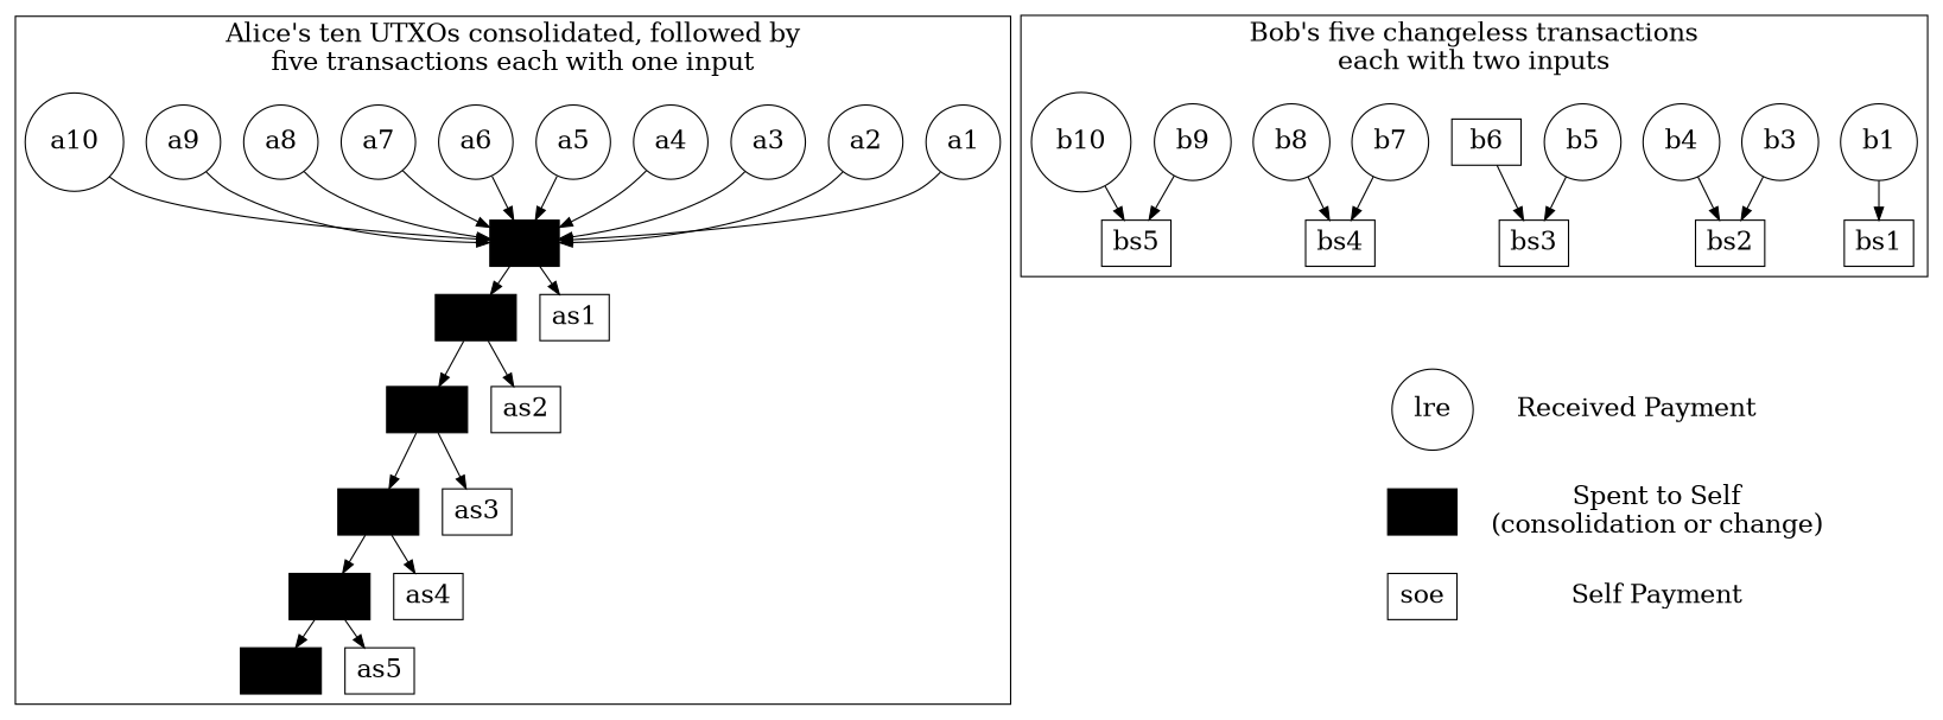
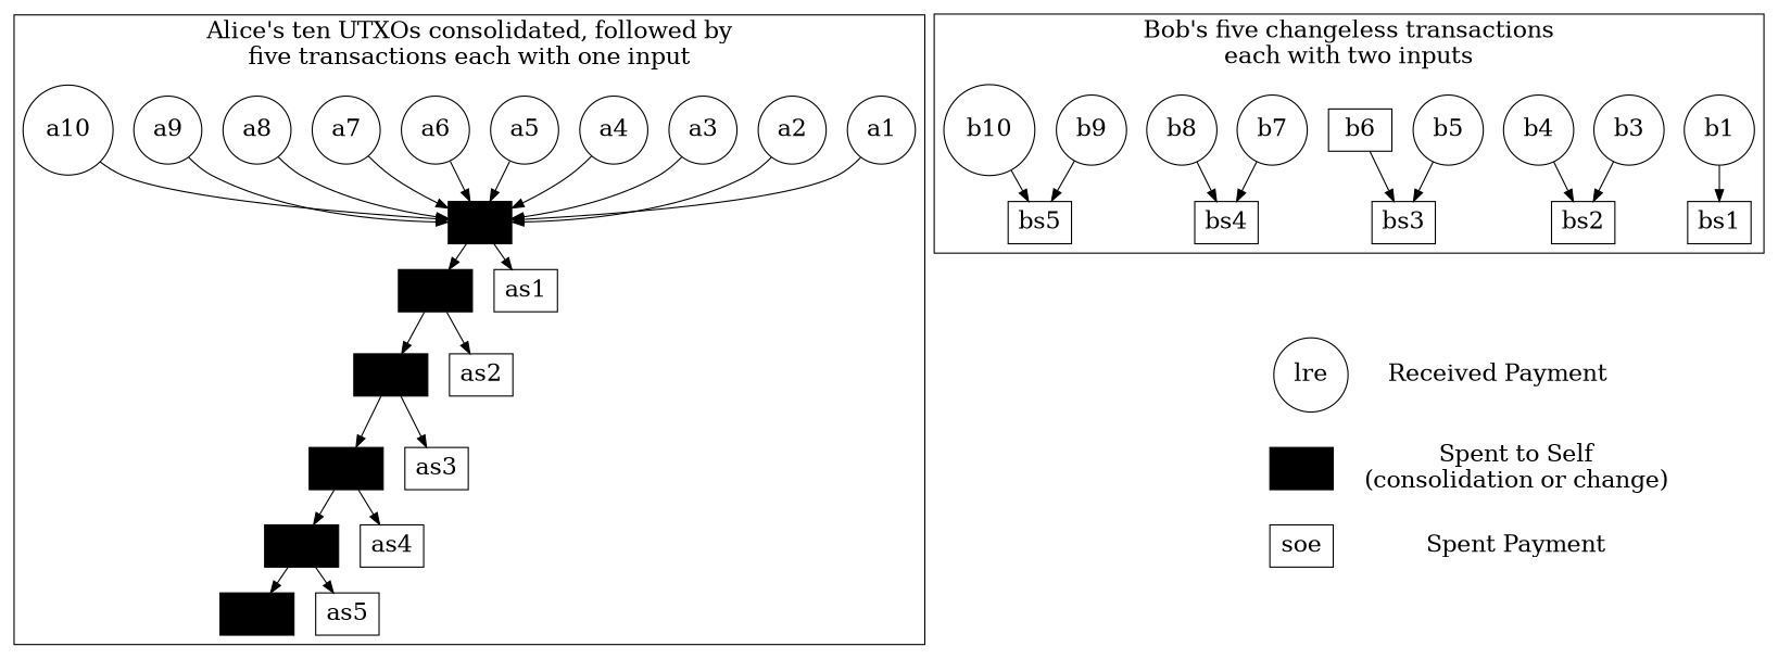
  digraph {
    fontsize=20
    rankdir=TB
    ranksep=0.3
    node [fontsize=20 shape=box]
    ac1 [fillcolor=black style=filled]
    asc1 [fillcolor=black style=filled]
    asc2 [fillcolor=black style=filled]
    asc3 [fillcolor=black style=filled]
    asc4 [fillcolor=black style=filled]
    asc5 [fillcolor=black style=filled]
    sse [fillcolor=black style=filled]
    soe [fillcolor=white style=filled]
    bs1 [fillcolor=white style=filled]
    bs2 [fillcolor=white style=filled]
    bs3 [fillcolor=white style=filled]
    bs4 [fillcolor=white style=filled]
    bs5 [fillcolor=white style=filled]
    as1 [fillcolor=white style=filled]
    as2 [fillcolor=white style=filled]
    as3 [fillcolor=white style=filled]
    as4 [fillcolor=white style=filled]
    as5 [fillcolor=white style=filled]
    b1 [shape=circle]
    b3 [shape=circle]
    b4 [shape=circle]
    b5 [shape=circle]
    b6
    b7 [shape=circle]
    b8 [shape=circle]
    b9 [shape=circle]
    b10 [shape=circle]
    a1 [shape=circle]
    a2 [shape=circle]
    a3 [shape=circle]
    a4 [shape=circle]
    a5 [shape=circle]
    a6 [shape=circle]
    a7 [shape=circle]
    a8 [shape=circle]
    a9 [shape=circle]
    a10 [shape=circle]
    lre [shape=circle]
    foo [style=invis]
    n40 [label="Received Payment" shape=none]
    n41 [label="Spent to Self\n(consolidation or change)" shape=none]
-   n42 [label="Self Payment" shape=none]
+   n42 [label="Spent Payment" shape=none]
    subgraph sub_1 {
      ac1
      asc1
      asc2
      asc3
      asc4
      asc5
      sse
    }
    subgraph sub_2 {
      soe
      bs1
      bs2
      bs3
      bs4
      bs5
      as1
      as2
      as3
      as4
      as5
    }
    subgraph sub_3 {
      b1
      b3
      b4
      b5
      b6
      b7
      b8
      b9
      b10
      a1
      a2
      a3
      a4
      a5
      a6
      a7
      a8
      a9
      a10
      lre
    }
    subgraph sub_4 {
      sse
      soe
      bs3
      lre
      foo
      n40
      n41
      n42
    }
    subgraph cluster_5 {
      label="Alice's ten UTXOs consolidated, followed by\nfive transactions each with one input"
      ac1
      asc1
      asc2
      asc3
      asc4
      asc5
      as1
      as2
      as3
      as4
      as5
      a1
      a2
      a3
      a4
      a5
      a6
      a7
      a8
      a9
      a10
    }
    subgraph cluster_6 {
      label="Bob's five changeless transactions\neach with two inputs"
      bs1
      bs2
      bs3
      bs4
      bs5
      b1
      b3
      b4
      b5
      b6
      b7
      b8
      b9
      b10
    }
    ac1 -> asc1
    ac1 -> as1
    asc1 -> asc2
    asc1 -> as2
    asc2 -> asc3
    asc2 -> as3
    asc3 -> asc4
    asc3 -> as4
    asc4 -> asc5
    asc4 -> as5
    sse -> soe [style=invis]
    bs3 -> foo [style=invis]
    b1 -> bs1
    b3 -> bs2
    b4 -> bs2
    b5 -> bs3
    b6 -> bs3
    b7 -> bs4
    b8 -> bs4
    b9 -> bs5
    b10 -> bs5
    a1 -> ac1
    a2 -> ac1
    a3 -> ac1
    a4 -> ac1
    a5 -> ac1
    a6 -> ac1
    a7 -> ac1
    a8 -> ac1
    a9 -> ac1
    a10 -> ac1
    lre -> sse [style=invis]
    foo -> lre [style=invis]
    foo -> n40 [style=invis]
    n40 -> n41 [style=invis]
    n41 -> n42 [style=invis]
  }
